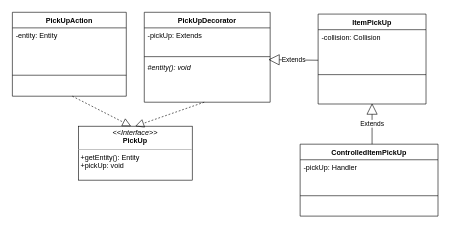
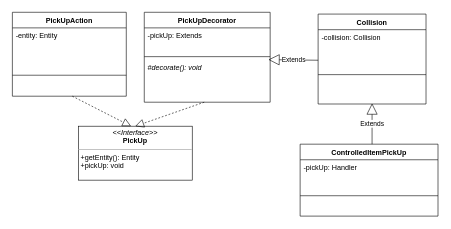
  <mxCell id="0" />
  <mxCell id="1" parent="0" />
  <mxCell id="2" value="PickUpAction" style="swimlane;fontStyle=1;align=center;verticalAlign=top;childLayout=stackLayout;horizontal=1;startSize=26;horizontalStack=0;resizeParent=1;resizeParentMax=0;resizeLast=0;collapsible=1;marginBottom=0;" parent="1" vertex="1"><mxGeometry x="20" y="20" width="190" height="140" as="geometry" /></mxCell>
  <mxCell id="3" value="-entity: Entity&#10;" style="text;strokeColor=none;fillColor=none;align=left;verticalAlign=top;spacingLeft=4;spacingRight=4;overflow=hidden;rotatable=0;points=[[0,0.5],[1,0.5]];portConstraint=eastwest;" parent="2" vertex="1"><mxGeometry y="26" width="190" height="44" as="geometry" /></mxCell>
  <mxCell id="4" value="" style="line;strokeWidth=1;fillColor=none;align=left;verticalAlign=middle;spacingTop=-1;spacingLeft=3;spacingRight=3;rotatable=0;labelPosition=right;points=[];portConstraint=eastwest;" parent="2" vertex="1"><mxGeometry y="70" width="190" height="70" as="geometry" /></mxCell>
  <mxCell id="5" value="PickUpDecorator" style="swimlane;fontStyle=1;align=center;verticalAlign=top;childLayout=stackLayout;horizontal=1;startSize=26;horizontalStack=0;resizeParent=1;resizeParentMax=0;resizeLast=0;collapsible=1;marginBottom=0;" parent="1" vertex="1"><mxGeometry x="240" y="20" width="210" height="150" as="geometry" /></mxCell>
  <mxCell id="6" value="-pickUp: Extends" style="text;strokeColor=none;fillColor=none;align=left;verticalAlign=top;spacingLeft=4;spacingRight=4;overflow=hidden;rotatable=0;points=[[0,0.5],[1,0.5]];portConstraint=eastwest;" parent="5" vertex="1"><mxGeometry y="26" width="210" height="44" as="geometry" /></mxCell>
  <mxCell id="7" value="" style="line;strokeWidth=1;fillColor=none;align=left;verticalAlign=middle;spacingTop=-1;spacingLeft=3;spacingRight=3;rotatable=0;labelPosition=right;points=[];portConstraint=eastwest;" parent="5" vertex="1"><mxGeometry y="70" width="210" height="8" as="geometry" /></mxCell>
- <mxCell id="8" value="#entity(): void" style="text;strokeColor=none;fillColor=none;align=left;verticalAlign=top;spacingLeft=4;spacingRight=4;overflow=hidden;rotatable=0;points=[[0,0.5],[1,0.5]];portConstraint=eastwest;fontStyle=2" parent="5" vertex="1"><mxGeometry y="78" width="210" height="72" as="geometry" /></mxCell>
+ <mxCell id="8" value="#decorate(): void" style="text;strokeColor=none;fillColor=none;align=left;verticalAlign=top;spacingLeft=4;spacingRight=4;overflow=hidden;rotatable=0;points=[[0,0.5],[1,0.5]];portConstraint=eastwest;fontStyle=2" parent="5" vertex="1"><mxGeometry y="78" width="210" height="72" as="geometry" /></mxCell>
  <mxCell id="9" value="&lt;p style=&quot;margin: 0px ; margin-top: 4px ; text-align: center&quot;&gt;&lt;i&gt;&amp;lt;&amp;lt;Interface&amp;gt;&amp;gt;&lt;/i&gt;&lt;br&gt;&lt;b&gt;PickUp&lt;/b&gt;&lt;/p&gt;&lt;hr size=&quot;1&quot;&gt;&lt;p style=&quot;margin: 0px ; margin-left: 4px&quot;&gt;+getEntity(): Entity&lt;/p&gt;&lt;p style=&quot;margin: 0px ; margin-left: 4px&quot;&gt;+pickUp: void&lt;br&gt;&lt;/p&gt;" style="verticalAlign=top;align=left;overflow=fill;fontSize=12;fontFamily=Helvetica;html=1;" parent="1" vertex="1"><mxGeometry x="130" y="210" width="190" height="90" as="geometry" /></mxCell>
  <mxCell id="10" value="" style="endArrow=block;dashed=1;endFill=0;endSize=12;html=1;entryX=0.5;entryY=0;entryDx=0;entryDy=0;" parent="1" target="9" edge="1"><mxGeometry width="160" relative="1" as="geometry"><mxPoint x="340" y="170" as="sourcePoint" /><mxPoint x="500" y="170" as="targetPoint" /></mxGeometry></mxCell>
  <mxCell id="11" value="" style="endArrow=block;dashed=1;endFill=0;endSize=12;html=1;" parent="1" edge="1"><mxGeometry width="160" relative="1" as="geometry"><mxPoint x="120" y="160" as="sourcePoint" /><mxPoint x="218" y="210" as="targetPoint" /></mxGeometry></mxCell>
- <mxCell id="12" value="ItemPickUp" style="swimlane;fontStyle=1;align=center;verticalAlign=top;childLayout=stackLayout;horizontal=1;startSize=26;horizontalStack=0;resizeParent=1;resizeParentMax=0;resizeLast=0;collapsible=1;marginBottom=0;" parent="1" vertex="1"><mxGeometry x="530" y="23" width="180" height="150" as="geometry" /></mxCell>
+ <mxCell id="12" value="Collision" style="swimlane;fontStyle=1;align=center;verticalAlign=top;childLayout=stackLayout;horizontal=1;startSize=26;horizontalStack=0;resizeParent=1;resizeParentMax=0;resizeLast=0;collapsible=1;marginBottom=0;" parent="1" vertex="1"><mxGeometry x="530" y="23" width="180" height="150" as="geometry" /></mxCell>
  <mxCell id="13" value="-collision: Collision" style="text;strokeColor=none;fillColor=none;align=left;verticalAlign=top;spacingLeft=4;spacingRight=4;overflow=hidden;rotatable=0;points=[[0,0.5],[1,0.5]];portConstraint=eastwest;" parent="12" vertex="1"><mxGeometry y="26" width="180" height="26" as="geometry" /></mxCell>
  <mxCell id="14" value="" style="line;strokeWidth=1;fillColor=none;align=left;verticalAlign=middle;spacingTop=-1;spacingLeft=3;spacingRight=3;rotatable=0;labelPosition=right;points=[];portConstraint=eastwest;" parent="12" vertex="1"><mxGeometry y="52" width="180" height="98" as="geometry" /></mxCell>
  <mxCell id="15" value="Extends" style="endArrow=block;endSize=16;endFill=0;html=1;entryX=0.986;entryY=0.024;entryDx=0;entryDy=0;entryPerimeter=0;" parent="12" edge="1"><mxGeometry width="160" relative="1" as="geometry"><mxPoint y="77" as="sourcePoint" /><mxPoint x="-82.94" y="76.008" as="targetPoint" /></mxGeometry></mxCell>
  <mxCell id="16" value="ControlledItemPickUp" style="swimlane;fontStyle=1;align=center;verticalAlign=top;childLayout=stackLayout;horizontal=1;startSize=26;horizontalStack=0;resizeParent=1;resizeParentMax=0;resizeLast=0;collapsible=1;marginBottom=0;" parent="1" vertex="1"><mxGeometry x="500" y="240" width="230" height="120" as="geometry" /></mxCell>
  <mxCell id="17" value="Extends" style="endArrow=block;endSize=16;endFill=0;html=1;entryX=0.5;entryY=0.989;entryDx=0;entryDy=0;entryPerimeter=0;" parent="16" edge="1"><mxGeometry width="160" relative="1" as="geometry"><mxPoint x="120" as="sourcePoint" /><mxPoint x="120" y="-67.99" as="targetPoint" /></mxGeometry></mxCell>
  <mxCell id="18" value="-pickUp: Handler" style="text;strokeColor=none;fillColor=none;align=left;verticalAlign=top;spacingLeft=4;spacingRight=4;overflow=hidden;rotatable=0;points=[[0,0.5],[1,0.5]];portConstraint=eastwest;" parent="16" vertex="1"><mxGeometry y="26" width="230" height="26" as="geometry" /></mxCell>
  <mxCell id="19" value="" style="line;strokeWidth=1;fillColor=none;align=left;verticalAlign=middle;spacingTop=-1;spacingLeft=3;spacingRight=3;rotatable=0;labelPosition=right;points=[];portConstraint=eastwest;" parent="16" vertex="1"><mxGeometry y="52" width="230" height="68" as="geometry" /></mxCell>
